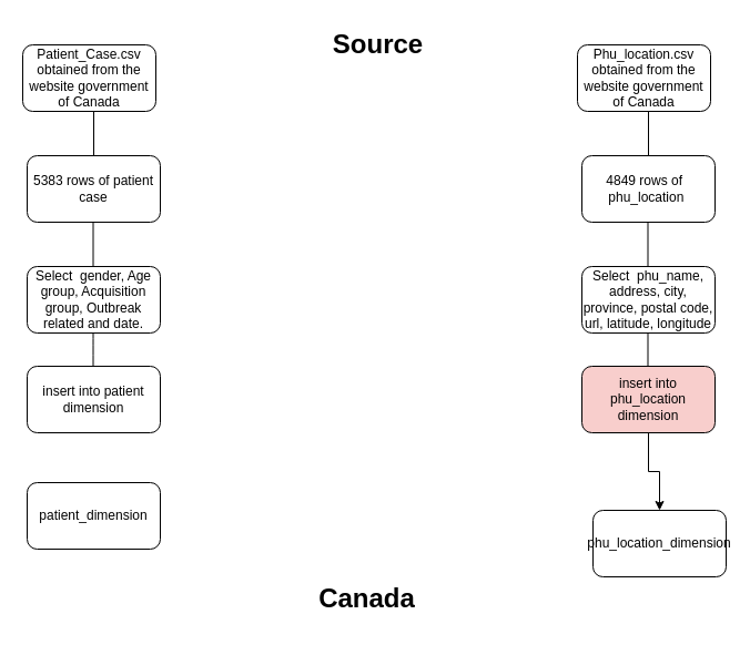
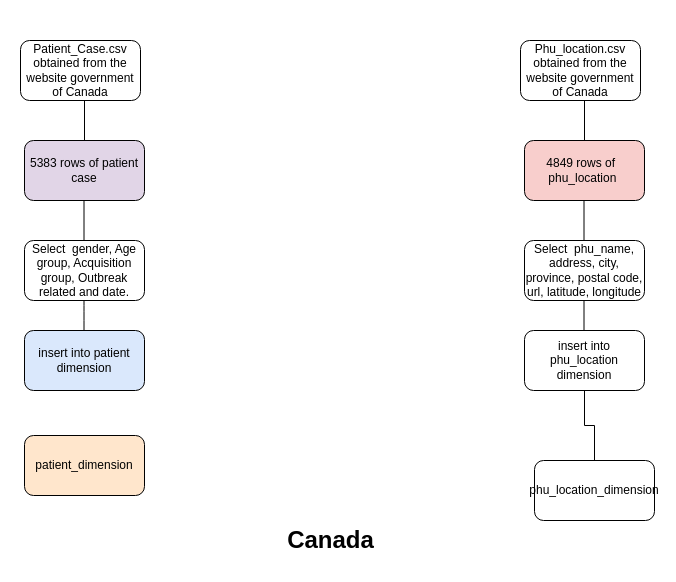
  <mxCell id="0" />
  <mxCell id="1" parent="0" />
  <mxCell id="2" value="Patient_Case.csv obtained from the website government of Canada" style="rounded=1;whiteSpace=wrap;html=1;" vertex="1" parent="1"><mxGeometry x="20" y="40" width="120" height="60" as="geometry" /></mxCell>
  <mxCell id="3" value="" style="endArrow=none;html=1;" edge="1" parent="1"><mxGeometry width="50" height="50" relative="1" as="geometry"><mxPoint x="84" y="160" as="sourcePoint" /><mxPoint x="84" y="100" as="targetPoint" /></mxGeometry></mxCell>
- <mxCell id="4" value="5383 rows of patient case" style="rounded=1;whiteSpace=wrap;html=1;" vertex="1" parent="1"><mxGeometry x="24" y="140" width="120" height="60" as="geometry" /></mxCell>
+ <mxCell id="4" value="5383 rows of patient case" style="rounded=1;whiteSpace=wrap;html=1;fillColor=#e1d5e7;" vertex="1" parent="1"><mxGeometry x="24" y="140" width="120" height="60" as="geometry" /></mxCell>
  <mxCell id="5" value="Select &amp;nbsp;gender, Age group, Acquisition group, Outbreak related and date." style="rounded=1;whiteSpace=wrap;html=1;" vertex="1" parent="1"><mxGeometry x="24" y="240" width="120" height="60" as="geometry" /></mxCell>
- <mxCell id="6" value="insert into patient dimension" style="rounded=1;whiteSpace=wrap;html=1;" vertex="1" parent="1"><mxGeometry x="24" y="330" width="120" height="60" as="geometry" /></mxCell>
- <mxCell id="7" value="patient_dimension" style="rounded=1;whiteSpace=wrap;html=1;" vertex="1" parent="1"><mxGeometry x="24" y="435" width="120" height="60" as="geometry" /></mxCell>
+ <mxCell id="6" value="insert into patient dimension" style="rounded=1;whiteSpace=wrap;html=1;fillColor=#dae8fc;" vertex="1" parent="1"><mxGeometry x="24" y="330" width="120" height="60" as="geometry" /></mxCell>
+ <mxCell id="7" value="patient_dimension" style="rounded=1;whiteSpace=wrap;html=1;fillColor=#ffe6cc;" vertex="1" parent="1"><mxGeometry x="24" y="435" width="120" height="60" as="geometry" /></mxCell>
  <mxCell id="8" value="Phu_location.csv obtained from the website government of Canada" style="rounded=1;whiteSpace=wrap;html=1;" vertex="1" parent="1"><mxGeometry x="520" y="40" width="120" height="60" as="geometry" /></mxCell>
  <mxCell id="9" value="" style="endArrow=none;html=1;" edge="1" parent="1"><mxGeometry width="50" height="50" relative="1" as="geometry"><mxPoint x="584" y="160" as="sourcePoint" /><mxPoint x="584" y="100" as="targetPoint" /></mxGeometry></mxCell>
- <mxCell id="10" value="4849 rows of &amp;nbsp; phu_location&amp;nbsp;" style="rounded=1;whiteSpace=wrap;html=1;" vertex="1" parent="1"><mxGeometry x="524" y="140" width="120" height="60" as="geometry" /></mxCell>
+ <mxCell id="10" value="4849 rows of &amp;nbsp; phu_location&amp;nbsp;" style="rounded=1;whiteSpace=wrap;html=1;fillColor=#f8cecc;" vertex="1" parent="1"><mxGeometry x="524" y="140" width="120" height="60" as="geometry" /></mxCell>
  <mxCell id="11" value="Select &amp;nbsp;phu_name, address, city, province, postal code, url, latitude, longitude" style="rounded=1;whiteSpace=wrap;html=1;" vertex="1" parent="1"><mxGeometry x="524" y="240" width="120" height="60" as="geometry" /></mxCell>
- <mxCell id="12" style="edgeStyle=orthogonalEdgeStyle;rounded=0;orthogonalLoop=1;jettySize=auto;html=1;exitX=0.5;exitY=1;exitDx=0;exitDy=0;entryX=0.5;entryY=0;entryDx=0;entryDy=0;" edge="1" parent="1" source="13" target="14"><mxGeometry relative="1" as="geometry" /></mxCell>
- <mxCell id="13" value="insert into phu_location dimension" style="rounded=1;whiteSpace=wrap;html=1;fillColor=#f8cecc;" vertex="1" parent="1"><mxGeometry x="524" y="330" width="120" height="60" as="geometry" /></mxCell>
+ <mxCell id="12" style="edgeStyle=orthogonalEdgeStyle;rounded=0;orthogonalLoop=1;jettySize=auto;html=1;exitX=0.5;exitY=1;exitDx=0;exitDy=0;entryX=0.5;entryY=0;entryDx=0;entryDy=0;endArrow=none;" edge="1" parent="1" source="13" target="14"><mxGeometry relative="1" as="geometry" /></mxCell>
+ <mxCell id="13" value="insert into phu_location dimension" style="rounded=1;whiteSpace=wrap;html=1;" vertex="1" parent="1"><mxGeometry x="524" y="330" width="120" height="60" as="geometry" /></mxCell>
  <mxCell id="14" value="phu_location_dimension" style="rounded=1;whiteSpace=wrap;html=1;" vertex="1" parent="1"><mxGeometry x="534" y="460" width="120" height="60" as="geometry" /></mxCell>
  <mxCell id="15" value="" style="endArrow=none;html=1;" edge="1" parent="1"><mxGeometry width="50" height="50" relative="1" as="geometry"><mxPoint x="83.5" y="240" as="sourcePoint" /><mxPoint x="83.5" y="200" as="targetPoint" /></mxGeometry></mxCell>
  <mxCell id="16" value="" style="endArrow=none;html=1;" edge="1" parent="1"><mxGeometry width="50" height="50" relative="1" as="geometry"><mxPoint x="83.5" y="330" as="sourcePoint" /><mxPoint x="83.5" y="300" as="targetPoint" /><Array as="points"><mxPoint x="83.5" y="310" /></Array></mxGeometry></mxCell>
  <mxCell id="17" value="" style="endArrow=none;html=1;" edge="1" parent="1"><mxGeometry width="50" height="50" relative="1" as="geometry"><mxPoint x="583.5" y="240" as="sourcePoint" /><mxPoint x="583.5" y="200" as="targetPoint" /></mxGeometry></mxCell>
  <mxCell id="18" value="" style="endArrow=none;html=1;" edge="1" parent="1"><mxGeometry width="50" height="50" relative="1" as="geometry"><mxPoint x="583.5" y="330" as="sourcePoint" /><mxPoint x="583.5" y="300" as="targetPoint" /></mxGeometry></mxCell>
- <mxCell id="19" value="Source" style="text;strokeColor=none;fillColor=none;html=1;fontSize=24;fontStyle=1;verticalAlign=middle;align=center;" vertex="1" parent="1"><mxGeometry x="290" y="20" width="100" height="40" as="geometry" /></mxCell>
  <mxCell id="20" value="Canada" style="text;strokeColor=none;fillColor=none;html=1;fontSize=24;fontStyle=1;verticalAlign=middle;align=center;" vertex="1" parent="1"><mxGeometry x="280" y="520" width="100" height="40" as="geometry" /></mxCell>
